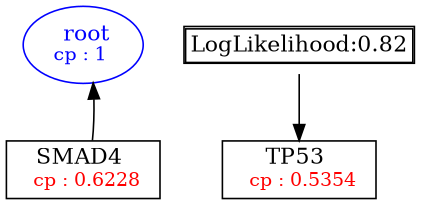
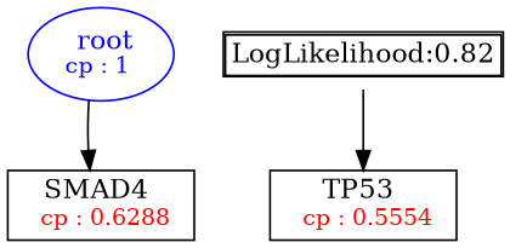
  digraph {
    fontsize=10
    node [shape=box]
    n1 [color=Blue label=<<font color='Blue'> root</font><br/><font color='Blue' POINT-SIZE='12'>cp : 1 </font>> shape=oval]
-   n2 [label=<SMAD4 <br/> <font color='Red' POINT-SIZE='12'> cp : 0.6228 </font>>]
-   n3 [label=<TP53 <br/> <font color='Red' POINT-SIZE='12'> cp : 0.5354 </font>>]
+   n2 [label=<SMAD4 <br/> <font color='Red' POINT-SIZE='12'> cp : 0.6288 </font>>]
+   n3 [label=<TP53 <br/> <font color='Red' POINT-SIZE='12'> cp : 0.5554 </font>>]
    n4 [label=<<TABLE BORDER="1" CELLBORDER="1" CELLSPACING="0" >     <TR><TD ALIGN="LEFT">LogLikelihood:0.82</TD></TR>     </TABLE>> shape=plaintext]
-   n2 -> n1
+   n1 -> n2
    n4 -> n3
  }
